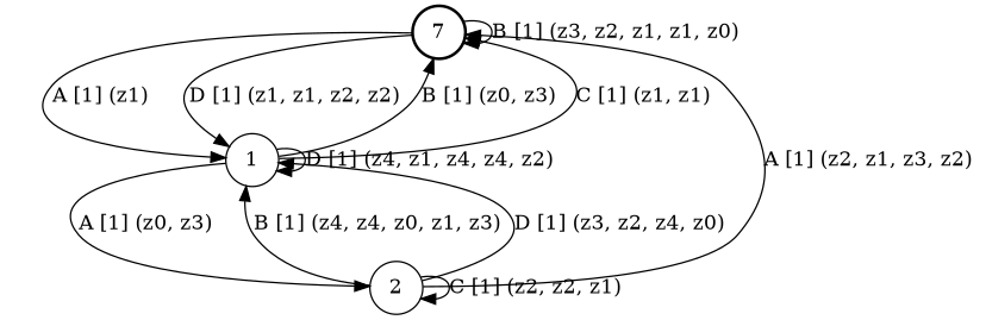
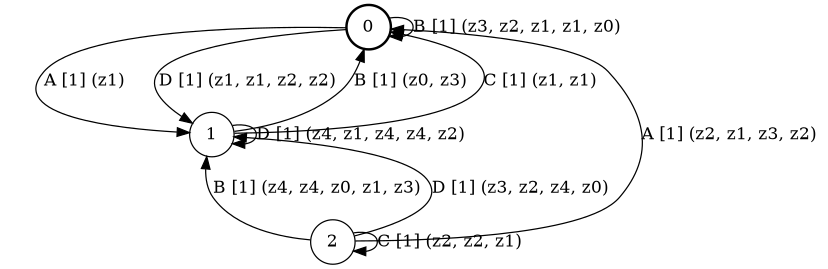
  digraph {
    node [shape=circle]
-   0 [style=bold label=7]
+   0 [style=bold]
    1
    2
    0 -> 0 [label="B [1] (z3, z2, z1, z1, z0) "]
    0 -> 1 [label="A [1] (z1) "]
    0 -> 1 [label="D [1] (z1, z1, z2, z2) "]
    1 -> 0 [label="B [1] (z0, z3) "]
    1 -> 0 [label="C [1] (z1, z1) "]
    1 -> 1 [label="D [1] (z4, z1, z4, z4, z2) "]
-   1 -> 2 [label="A [1] (z0, z3) "]
    2 -> 0 [label="A [1] (z2, z1, z3, z2) "]
    2 -> 1 [label="B [1] (z4, z4, z0, z1, z3) "]
    2 -> 1 [label="D [1] (z3, z2, z4, z0) "]
    2 -> 2 [label="C [1] (z2, z2, z1) "]
  }
